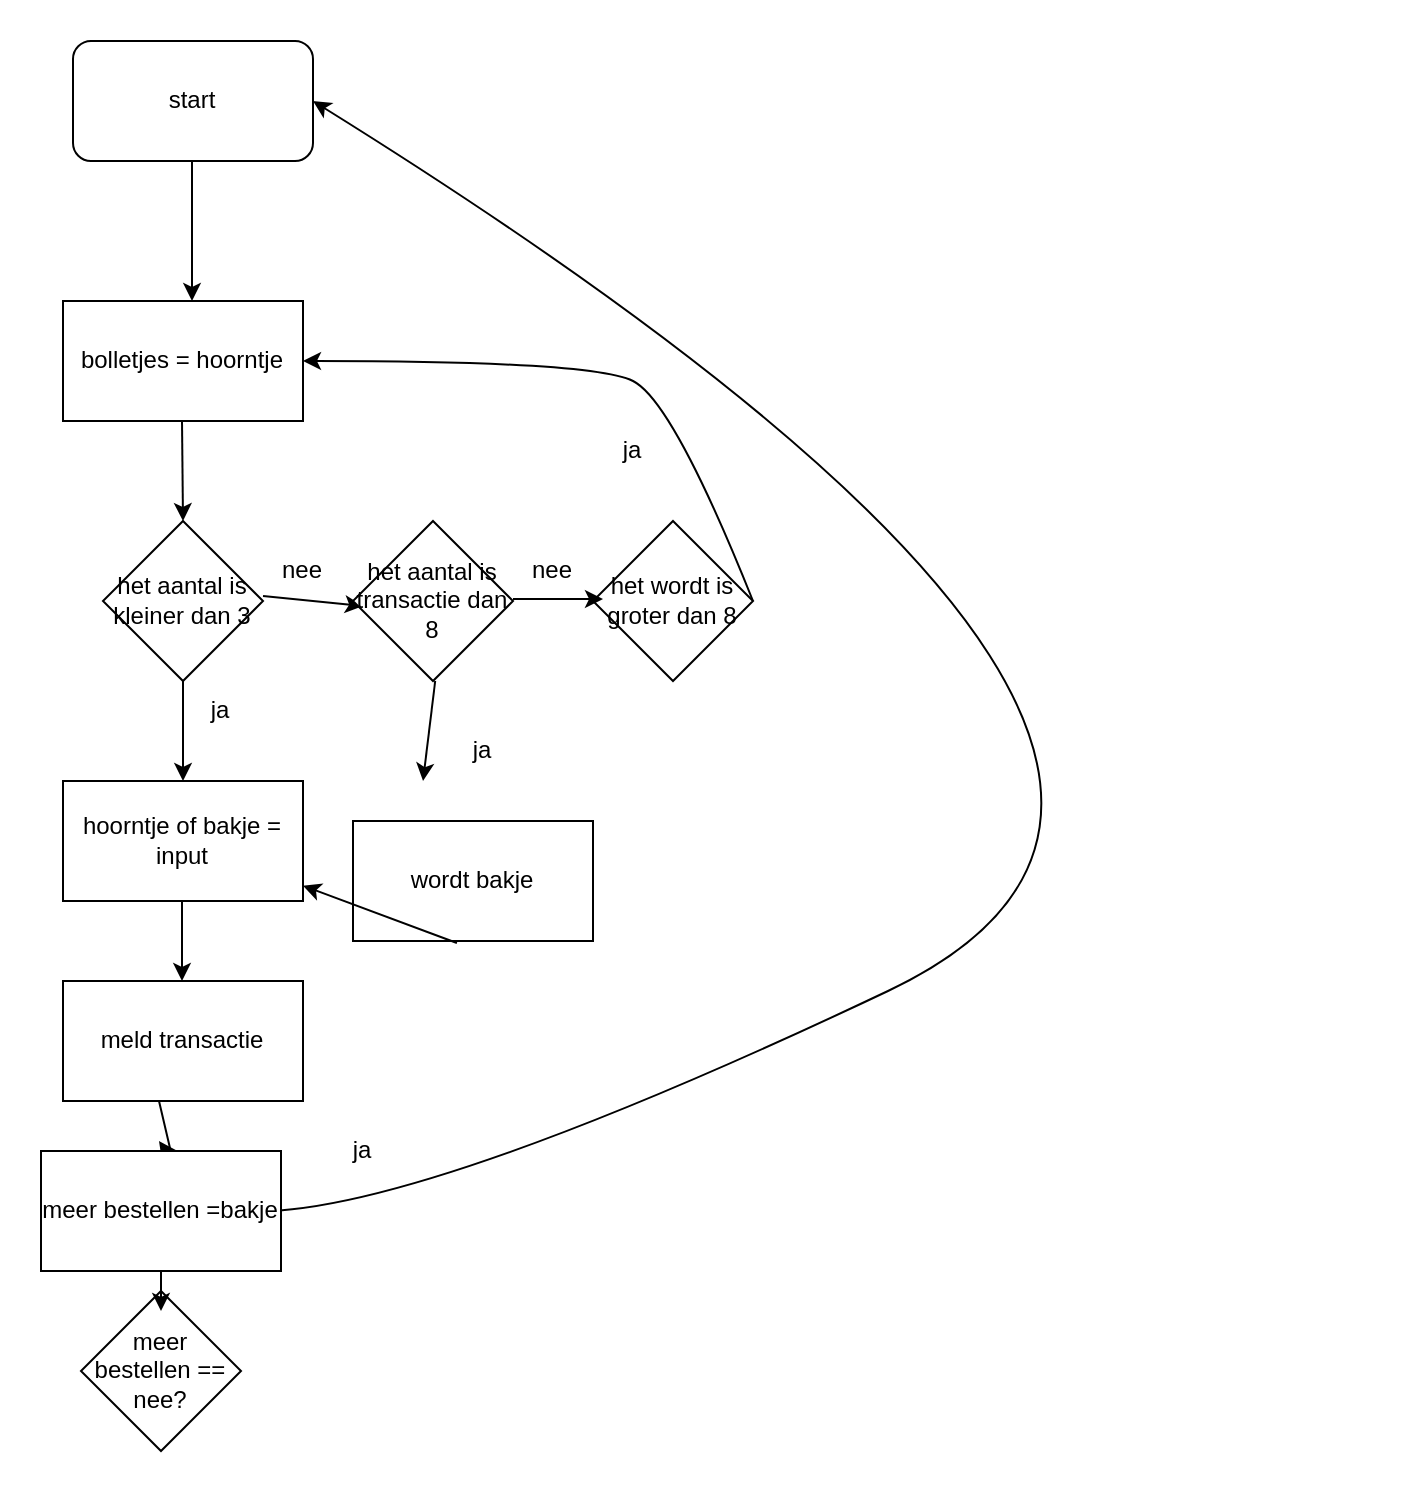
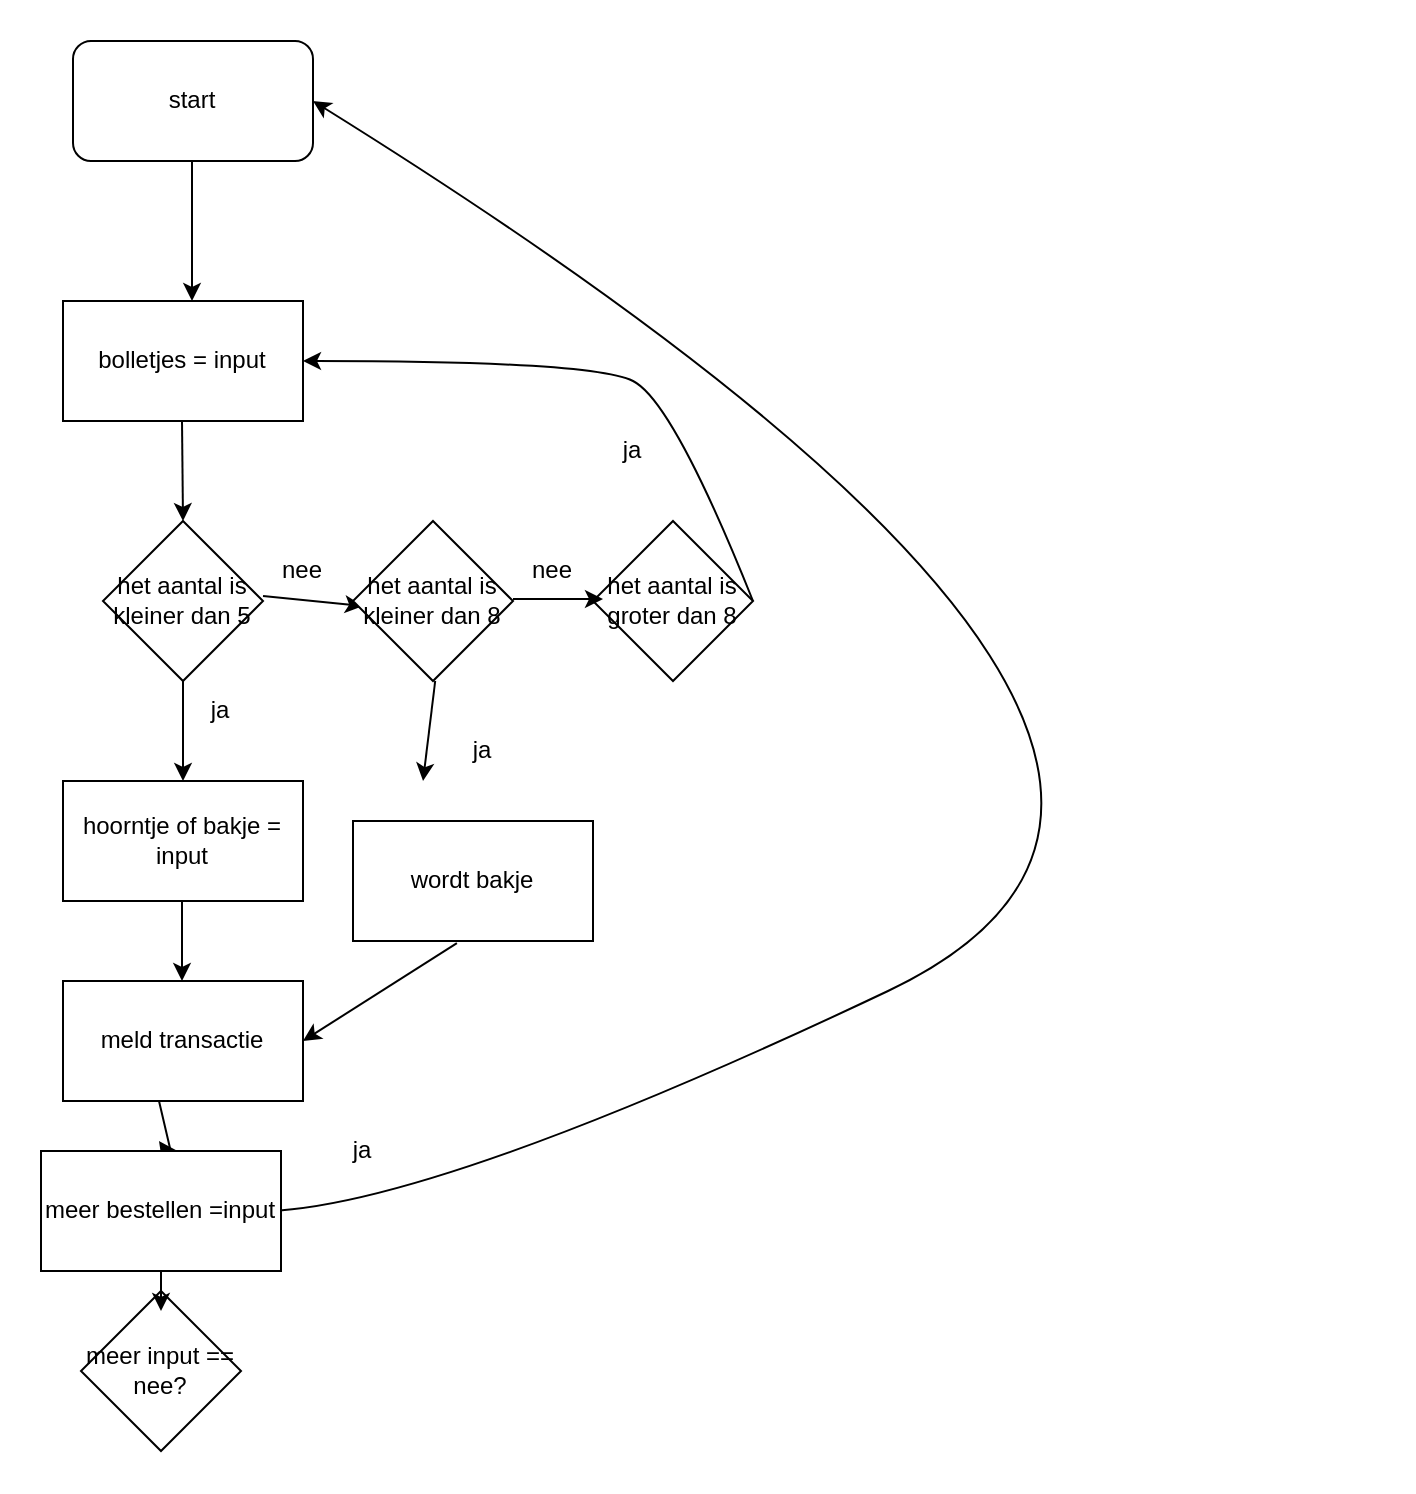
  <mxCell id="0" />
  <mxCell id="1" parent="0" />
  <mxCell id="2" value="start" style="rounded=1;whiteSpace=wrap;html=1;" parent="1" vertex="1"><mxGeometry x="36" y="20" width="120" height="60" as="geometry" /></mxCell>
  <mxCell id="3" value="" style="endArrow=classic;html=1;rounded=0;" parent="1" edge="1"><mxGeometry width="50" height="50" relative="1" as="geometry"><mxPoint x="95.5" y="80" as="sourcePoint" /><mxPoint x="95.5" y="150" as="targetPoint" /></mxGeometry></mxCell>
  <mxCell id="4" value="" style="endArrow=classic;html=1;rounded=0;exitX=0.442;exitY=1.033;exitDx=0;exitDy=0;exitPerimeter=0;entryX=0;entryY=1;entryDx=0;entryDy=0;" parent="1" target="16" edge="1"><mxGeometry width="50" height="50" relative="1" as="geometry"><mxPoint x="217.1" y="340" as="sourcePoint" /><mxPoint x="214.904" y="408.02" as="targetPoint" /><Array as="points" /></mxGeometry></mxCell>
  <mxCell id="5" value="" style="endArrow=classic;html=1;rounded=0;" parent="1" edge="1"><mxGeometry width="50" height="50" relative="1" as="geometry"><mxPoint x="79" y="550" as="sourcePoint" /><mxPoint x="79" y="570" as="targetPoint" /><Array as="points"><mxPoint x="86" y="580" /></Array></mxGeometry></mxCell>
  <mxCell id="6" value="" style="curved=1;endArrow=classic;html=1;rounded=0;exitX=1;exitY=0.5;exitDx=0;exitDy=0;entryX=1;entryY=0.5;entryDx=0;entryDy=0;" parent="1" target="2" edge="1"><mxGeometry width="50" height="50" relative="1" as="geometry"><mxPoint x="121" y="605" as="sourcePoint" /><mxPoint x="201" y="560" as="targetPoint" /><Array as="points"><mxPoint x="201" y="610" /><mxPoint x="686" y="380" /></Array></mxGeometry></mxCell>
  <mxCell id="7" value="ja" style="text;html=1;strokeColor=none;fillColor=none;align=center;verticalAlign=middle;whiteSpace=wrap;rounded=0;" parent="1" vertex="1"><mxGeometry x="151" y="560" width="60" height="30" as="geometry" /></mxCell>
- <mxCell id="8" value="bolletjes = hoorntje" style="rounded=0;whiteSpace=wrap;html=1;" vertex="1" parent="1"><mxGeometry x="31" y="150" width="120" height="60" as="geometry" /></mxCell>
- <mxCell id="9" value="het aantal is kleiner dan 3" style="rhombus;whiteSpace=wrap;html=1;" vertex="1" parent="1"><mxGeometry x="51" y="260" width="80" height="80" as="geometry" /></mxCell>
+ <mxCell id="8" value="bolletjes = input" style="rounded=0;whiteSpace=wrap;html=1;" vertex="1" parent="1"><mxGeometry x="31" y="150" width="120" height="60" as="geometry" /></mxCell>
+ <mxCell id="9" value="het aantal is kleiner dan 5" style="rhombus;whiteSpace=wrap;html=1;" vertex="1" parent="1"><mxGeometry x="51" y="260" width="80" height="80" as="geometry" /></mxCell>
  <mxCell id="10" value="" style="endArrow=classic;html=1;rounded=0;entryX=0.5;entryY=0;entryDx=0;entryDy=0;" edge="1" parent="1" target="9"><mxGeometry width="50" height="50" relative="1" as="geometry"><mxPoint x="90.5" y="210" as="sourcePoint" /><mxPoint x="86" y="250" as="targetPoint" /></mxGeometry></mxCell>
  <mxCell id="11" value="" style="endArrow=classic;html=1;rounded=0;exitX=0.5;exitY=1;exitDx=0;exitDy=0;" edge="1" parent="1" source="9"><mxGeometry width="50" height="50" relative="1" as="geometry"><mxPoint x="6" y="400" as="sourcePoint" /><mxPoint x="91" y="390" as="targetPoint" /></mxGeometry></mxCell>
  <mxCell id="12" value="ja" style="text;html=1;strokeColor=none;fillColor=none;align=center;verticalAlign=middle;whiteSpace=wrap;rounded=0;" vertex="1" parent="1"><mxGeometry x="80" y="340" width="60" height="30" as="geometry" /></mxCell>
  <mxCell id="13" value="" style="endArrow=classic;html=1;rounded=0;" edge="1" parent="1"><mxGeometry width="50" height="50" relative="1" as="geometry"><mxPoint x="131" y="297.5" as="sourcePoint" /><mxPoint x="181" y="302.5" as="targetPoint" /></mxGeometry></mxCell>
  <mxCell id="14" value="nee" style="text;html=1;strokeColor=none;fillColor=none;align=center;verticalAlign=middle;whiteSpace=wrap;rounded=0;" vertex="1" parent="1"><mxGeometry x="121" y="270" width="60" height="30" as="geometry" /></mxCell>
- <mxCell id="15" value="het aantal is transactie dan 8" style="rhombus;whiteSpace=wrap;html=1;" vertex="1" parent="1"><mxGeometry x="176" y="260" width="80" height="80" as="geometry" /></mxCell>
+ <mxCell id="15" value="het aantal is kleiner dan 8" style="rhombus;whiteSpace=wrap;html=1;" vertex="1" parent="1"><mxGeometry x="176" y="260" width="80" height="80" as="geometry" /></mxCell>
  <mxCell id="16" value="ja" style="text;html=1;strokeColor=none;fillColor=none;align=center;verticalAlign=middle;whiteSpace=wrap;rounded=0;" vertex="1" parent="1"><mxGeometry x="211" y="360" width="60" height="30" as="geometry" /></mxCell>
- <mxCell id="17" value="het wordt is groter dan 8" style="rhombus;whiteSpace=wrap;html=1;" vertex="1" parent="1"><mxGeometry x="296" y="260" width="80" height="80" as="geometry" /></mxCell>
+ <mxCell id="17" value="het aantal is groter dan 8" style="rhombus;whiteSpace=wrap;html=1;" vertex="1" parent="1"><mxGeometry x="296" y="260" width="80" height="80" as="geometry" /></mxCell>
  <mxCell id="18" value="" style="endArrow=classic;html=1;rounded=0;" edge="1" parent="1"><mxGeometry width="50" height="50" relative="1" as="geometry"><mxPoint x="256" y="299" as="sourcePoint" /><mxPoint x="301" y="299" as="targetPoint" /></mxGeometry></mxCell>
  <mxCell id="19" value="nee" style="text;html=1;strokeColor=none;fillColor=none;align=center;verticalAlign=middle;whiteSpace=wrap;rounded=0;" vertex="1" parent="1"><mxGeometry x="246" y="270" width="60" height="30" as="geometry" /></mxCell>
  <mxCell id="20" value="" style="curved=1;endArrow=classic;html=1;rounded=0;exitX=1;exitY=0.5;exitDx=0;exitDy=0;entryX=1;entryY=0.5;entryDx=0;entryDy=0;" edge="1" parent="1" source="17" target="8"><mxGeometry width="50" height="50" relative="1" as="geometry"><mxPoint x="376" y="180" as="sourcePoint" /><mxPoint x="426" y="130" as="targetPoint" /><Array as="points"><mxPoint x="336" y="200" /><mxPoint x="296" y="180" /></Array></mxGeometry></mxCell>
  <mxCell id="21" value="ja" style="text;html=1;strokeColor=none;fillColor=none;align=center;verticalAlign=middle;whiteSpace=wrap;rounded=0;" vertex="1" parent="1"><mxGeometry x="286" y="210" width="60" height="30" as="geometry" /></mxCell>
  <mxCell id="22" value="hoorntje of bakje = input" style="rounded=0;whiteSpace=wrap;html=1;" vertex="1" parent="1"><mxGeometry x="31" y="390" width="120" height="60" as="geometry" /></mxCell>
  <mxCell id="23" value="meld transactie" style="rounded=0;whiteSpace=wrap;html=1;" vertex="1" parent="1"><mxGeometry x="31" y="490" width="120" height="60" as="geometry" /></mxCell>
  <mxCell id="24" value="" style="endArrow=classic;html=1;rounded=0;" edge="1" parent="1"><mxGeometry width="50" height="50" relative="1" as="geometry"><mxPoint x="90.5" y="450" as="sourcePoint" /><mxPoint x="90.5" y="490" as="targetPoint" /></mxGeometry></mxCell>
- <mxCell id="25" value="meer bestellen =bakje" style="rounded=0;whiteSpace=wrap;html=1;" vertex="1" parent="1"><mxGeometry x="20" y="575" width="120" height="60" as="geometry" /></mxCell>
+ <mxCell id="25" value="meer bestellen =input" style="rounded=0;whiteSpace=wrap;html=1;" vertex="1" parent="1"><mxGeometry x="20" y="575" width="120" height="60" as="geometry" /></mxCell>
  <mxCell id="26" value="wordt bakje" style="rounded=0;whiteSpace=wrap;html=1;" vertex="1" parent="1"><mxGeometry x="176" y="410" width="120" height="60" as="geometry" /></mxCell>
- <mxCell id="27" value="" style="endArrow=classic;html=1;rounded=0;exitX=0.433;exitY=1.017;exitDx=0;exitDy=0;exitPerimeter=0;" edge="1" parent="1" source="26" target="22"><mxGeometry width="50" height="50" relative="1" as="geometry"><mxPoint x="221" y="510" as="sourcePoint" /><mxPoint x="271" y="460" as="targetPoint" /></mxGeometry></mxCell>
+ <mxCell id="27" value="" style="endArrow=classic;html=1;rounded=0;entryX=1;entryY=0.5;entryDx=0;entryDy=0;exitX=0.433;exitY=1.017;exitDx=0;exitDy=0;exitPerimeter=0;" edge="1" parent="1" source="26" target="23"><mxGeometry width="50" height="50" relative="1" as="geometry"><mxPoint x="221" y="510" as="sourcePoint" /><mxPoint x="271" y="460" as="targetPoint" /></mxGeometry></mxCell>
  <mxCell id="28" value="" style="endArrow=classic;html=1;rounded=0;entryX=0.5;entryY=0;entryDx=0;entryDy=0;" edge="1" parent="1" target="29"><mxGeometry width="50" height="50" relative="1" as="geometry"><mxPoint x="86" y="700" as="sourcePoint" /><mxPoint x="80" y="780" as="targetPoint" /><Array as="points" /></mxGeometry></mxCell>
- <mxCell id="29" value="meer bestellen == nee?" style="rhombus;whiteSpace=wrap;html=1;" vertex="1" parent="1"><mxGeometry x="40" y="645" width="80" height="80" as="geometry" /></mxCell>
+ <mxCell id="29" value="meer input == nee?" style="rhombus;whiteSpace=wrap;html=1;" vertex="1" parent="1"><mxGeometry x="40" y="645" width="80" height="80" as="geometry" /></mxCell>
  <mxCell id="30" value="" style="endArrow=classic;html=1;rounded=0;" edge="1" parent="1"><mxGeometry width="50" height="50" relative="1" as="geometry"><mxPoint x="80" y="635" as="sourcePoint" /><mxPoint x="80" y="655" as="targetPoint" /><Array as="points"><mxPoint x="80" y="645" /></Array></mxGeometry></mxCell>
